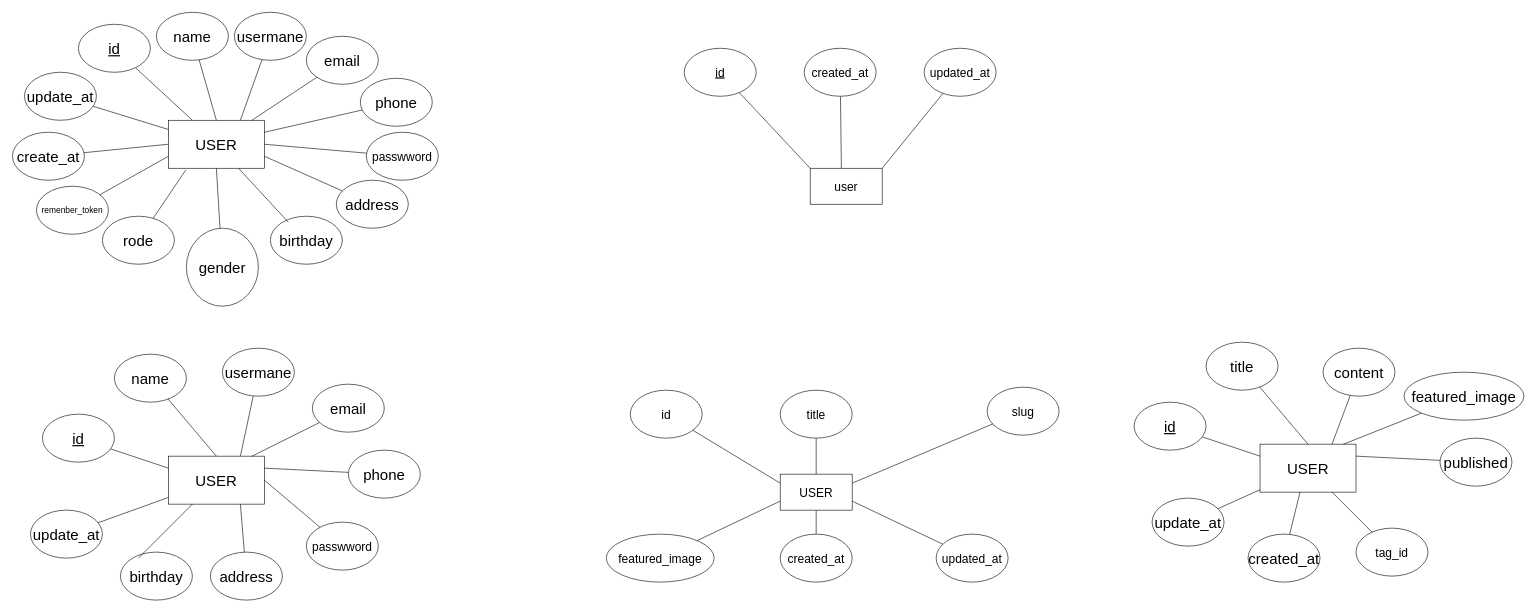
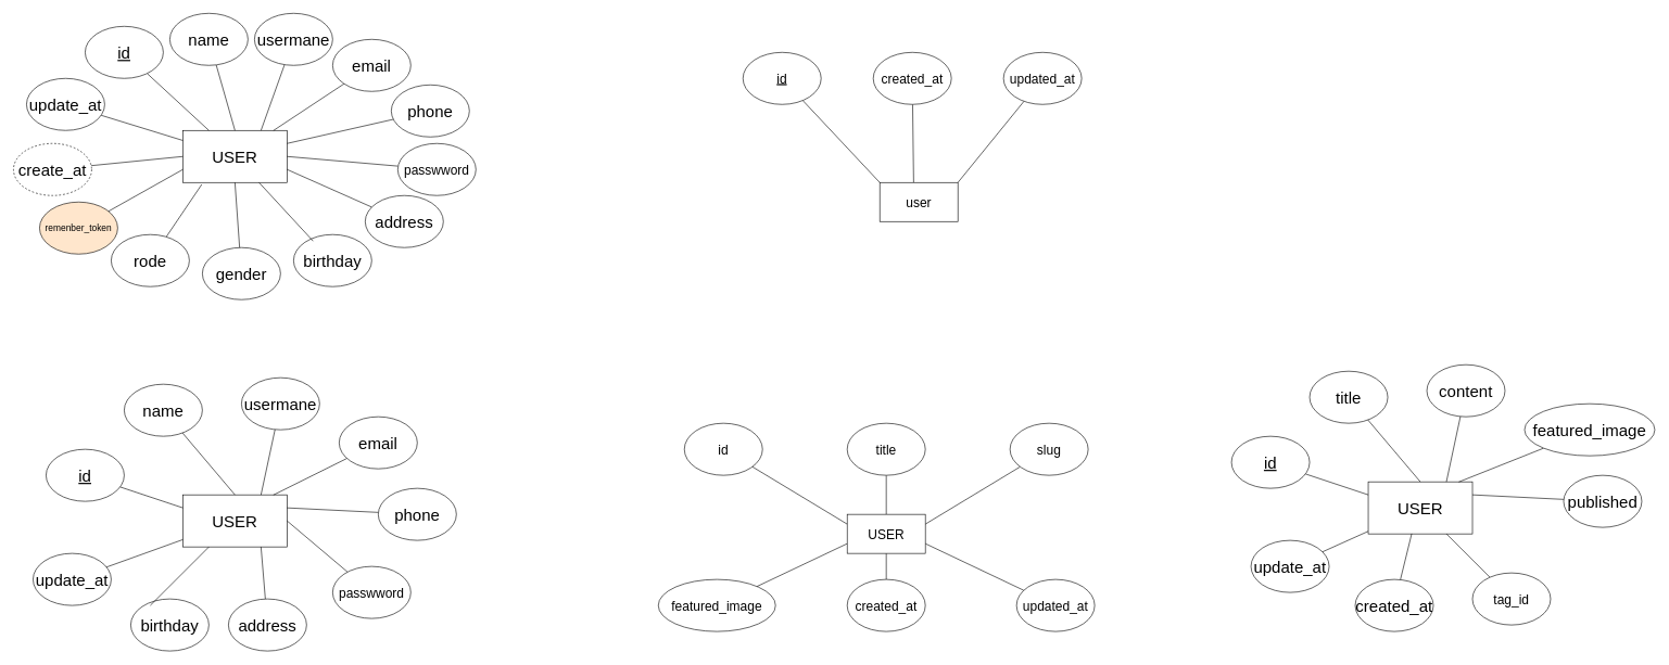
  <mxCell id="0" />
  <mxCell id="1" parent="0" />
  <mxCell id="2" value="USER" style="rounded=0;whiteSpace=wrap;html=1;fontSize=25;" vertex="1" parent="1"><mxGeometry x="280" y="200" width="160" height="80" as="geometry" /></mxCell>
  <mxCell id="3" style="edgeStyle=none;rounded=0;orthogonalLoop=1;jettySize=auto;html=1;entryX=0;entryY=0.75;entryDx=0;entryDy=0;endArrow=none;endFill=0;fontSize=25;" edge="1" parent="1" source="4" target="2"><mxGeometry relative="1" as="geometry" /></mxCell>
- <mxCell id="4" value="remenber_token" style="ellipse;html=1;fontSize=14;whiteSpace=wrap;" vertex="1" parent="1"><mxGeometry x="60" y="310" width="120" height="80" as="geometry" /></mxCell>
+ <mxCell id="4" value="remenber_token" style="ellipse;html=1;fontSize=14;whiteSpace=wrap;fillColor=#ffe6cc;" vertex="1" parent="1"><mxGeometry x="60" y="310" width="120" height="80" as="geometry" /></mxCell>
  <mxCell id="5" style="edgeStyle=none;rounded=0;orthogonalLoop=1;jettySize=auto;html=1;endArrow=none;endFill=0;fontSize=25;" edge="1" parent="1" source="6" target="2"><mxGeometry relative="1" as="geometry" /></mxCell>
  <mxCell id="6" value="update_at" style="ellipse;whiteSpace=wrap;html=1;fontSize=25;" vertex="1" parent="1"><mxGeometry x="40" y="120" width="120" height="80" as="geometry" /></mxCell>
  <mxCell id="7" style="edgeStyle=none;rounded=0;orthogonalLoop=1;jettySize=auto;html=1;entryX=1;entryY=0.25;entryDx=0;entryDy=0;endArrow=none;endFill=0;fontSize=25;" edge="1" parent="1" source="8" target="2"><mxGeometry relative="1" as="geometry" /></mxCell>
  <mxCell id="8" value="phone" style="ellipse;whiteSpace=wrap;html=1;fontSize=25;" vertex="1" parent="1"><mxGeometry x="600" y="130" width="120" height="80" as="geometry" /></mxCell>
  <mxCell id="9" style="edgeStyle=none;rounded=0;orthogonalLoop=1;jettySize=auto;html=1;entryX=0.25;entryY=0;entryDx=0;entryDy=0;endArrow=none;endFill=0;fontSize=25;" edge="1" parent="1" source="10" target="2"><mxGeometry relative="1" as="geometry" /></mxCell>
  <mxCell id="10" value="id" style="ellipse;whiteSpace=wrap;html=1;fontSize=25;fontStyle=4" vertex="1" parent="1"><mxGeometry x="130" y="40" width="120" height="80" as="geometry" /></mxCell>
  <mxCell id="11" style="edgeStyle=none;rounded=0;orthogonalLoop=1;jettySize=auto;html=1;entryX=0;entryY=0.5;entryDx=0;entryDy=0;endArrow=none;endFill=0;fontSize=25;" edge="1" parent="1" source="12" target="2"><mxGeometry relative="1" as="geometry" /></mxCell>
- <mxCell id="12" value="create_at" style="ellipse;whiteSpace=wrap;html=1;fontSize=25;" vertex="1" parent="1"><mxGeometry x="20" y="220" width="120" height="80" as="geometry" /></mxCell>
+ <mxCell id="12" value="create_at" style="ellipse;whiteSpace=wrap;html=1;fontSize=25;dashed=1;" vertex="1" parent="1"><mxGeometry x="20" y="220" width="120" height="80" as="geometry" /></mxCell>
  <mxCell id="13" style="edgeStyle=none;rounded=0;orthogonalLoop=1;jettySize=auto;html=1;entryX=0.5;entryY=0;entryDx=0;entryDy=0;endArrow=none;endFill=0;fontSize=25;" edge="1" parent="1" source="14" target="2"><mxGeometry relative="1" as="geometry" /></mxCell>
  <mxCell id="14" value="name" style="ellipse;whiteSpace=wrap;html=1;fontSize=25;" vertex="1" parent="1"><mxGeometry x="260" y="20" width="120" height="80" as="geometry" /></mxCell>
  <mxCell id="15" style="edgeStyle=none;rounded=0;orthogonalLoop=1;jettySize=auto;html=1;entryX=0.75;entryY=0;entryDx=0;entryDy=0;endArrow=none;endFill=0;fontSize=25;" edge="1" parent="1" source="16" target="2"><mxGeometry relative="1" as="geometry" /></mxCell>
  <mxCell id="16" value="usermane" style="ellipse;whiteSpace=wrap;html=1;fontSize=25;" vertex="1" parent="1"><mxGeometry x="390" y="20" width="120" height="80" as="geometry" /></mxCell>
  <mxCell id="17" style="edgeStyle=none;rounded=0;orthogonalLoop=1;jettySize=auto;html=1;entryX=0.181;entryY=1.038;entryDx=0;entryDy=0;entryPerimeter=0;endArrow=none;endFill=0;fontSize=25;" edge="1" parent="1" source="18" target="2"><mxGeometry relative="1" as="geometry" /></mxCell>
  <mxCell id="18" value="rode" style="ellipse;whiteSpace=wrap;html=1;fontSize=25;" vertex="1" parent="1"><mxGeometry x="170" y="360" width="120" height="80" as="geometry" /></mxCell>
  <mxCell id="19" style="edgeStyle=none;rounded=0;orthogonalLoop=1;jettySize=auto;html=1;endArrow=none;endFill=0;fontSize=25;entryX=0.5;entryY=1;entryDx=0;entryDy=0;" edge="1" parent="1" source="20" target="2"><mxGeometry relative="1" as="geometry"><mxPoint x="360" y="290" as="targetPoint" /></mxGeometry></mxCell>
- <mxCell id="20" value="gender" style="ellipse;whiteSpace=wrap;html=1;fontSize=25;" vertex="1" parent="1"><mxGeometry x="310" y="380" width="120" height="130" as="geometry" /></mxCell>
+ <mxCell id="20" value="gender" style="ellipse;whiteSpace=wrap;html=1;fontSize=25;" vertex="1" parent="1"><mxGeometry x="310" y="380" width="120" height="80" as="geometry" /></mxCell>
  <mxCell id="21" value="birthday" style="ellipse;whiteSpace=wrap;html=1;fontSize=25;" vertex="1" parent="1"><mxGeometry x="450" y="360" width="120" height="80" as="geometry" /></mxCell>
  <mxCell id="22" style="rounded=0;orthogonalLoop=1;jettySize=auto;html=1;entryX=1;entryY=0.75;entryDx=0;entryDy=0;fontSize=25;endArrow=none;endFill=0;" edge="1" parent="1" source="23" target="2"><mxGeometry relative="1" as="geometry" /></mxCell>
  <mxCell id="23" value="address" style="ellipse;whiteSpace=wrap;html=1;fontSize=25;" vertex="1" parent="1"><mxGeometry x="560" y="300" width="120" height="80" as="geometry" /></mxCell>
  <mxCell id="24" style="edgeStyle=none;rounded=0;orthogonalLoop=1;jettySize=auto;html=1;entryX=1;entryY=0.5;entryDx=0;entryDy=0;endArrow=none;endFill=0;fontSize=25;" edge="1" parent="1" source="25" target="2"><mxGeometry relative="1" as="geometry" /></mxCell>
  <mxCell id="25" value="passwword" style="ellipse;whiteSpace=wrap;html=1;fontSize=20;" vertex="1" parent="1"><mxGeometry x="610" y="220" width="120" height="80" as="geometry" /></mxCell>
  <mxCell id="26" style="edgeStyle=none;rounded=0;orthogonalLoop=1;jettySize=auto;html=1;entryX=0.869;entryY=0.002;entryDx=0;entryDy=0;entryPerimeter=0;endArrow=none;endFill=0;fontSize=25;" edge="1" parent="1" source="27" target="2"><mxGeometry relative="1" as="geometry" /></mxCell>
  <mxCell id="27" value="email" style="ellipse;whiteSpace=wrap;html=1;fontSize=25;" vertex="1" parent="1"><mxGeometry x="510" y="60" width="120" height="80" as="geometry" /></mxCell>
  <mxCell id="28" value="" style="endArrow=none;html=1;fontSize=25;entryX=0.25;entryY=0.125;entryDx=0;entryDy=0;entryPerimeter=0;" edge="1" parent="1" source="2" target="21"><mxGeometry width="50" height="50" relative="1" as="geometry"><mxPoint x="480" y="390" as="sourcePoint" /><mxPoint x="500" y="380" as="targetPoint" /></mxGeometry></mxCell>
  <mxCell id="29" value="USER" style="rounded=0;whiteSpace=wrap;html=1;fontSize=25;" vertex="1" parent="1"><mxGeometry x="280" y="760" width="160" height="80" as="geometry" /></mxCell>
  <mxCell id="30" style="edgeStyle=none;rounded=0;orthogonalLoop=1;jettySize=auto;html=1;endArrow=none;endFill=0;fontSize=25;" edge="1" source="31" target="29" parent="1"><mxGeometry relative="1" as="geometry" /></mxCell>
  <mxCell id="31" value="update_at" style="ellipse;whiteSpace=wrap;html=1;fontSize=25;" vertex="1" parent="1"><mxGeometry x="50" y="850" width="120" height="80" as="geometry" /></mxCell>
  <mxCell id="32" style="edgeStyle=none;rounded=0;orthogonalLoop=1;jettySize=auto;html=1;entryX=1;entryY=0.25;entryDx=0;entryDy=0;endArrow=none;endFill=0;fontSize=25;" edge="1" source="33" target="29" parent="1"><mxGeometry relative="1" as="geometry" /></mxCell>
  <mxCell id="33" value="phone" style="ellipse;whiteSpace=wrap;html=1;fontSize=25;" vertex="1" parent="1"><mxGeometry x="580" y="750" width="120" height="80" as="geometry" /></mxCell>
  <mxCell id="34" style="edgeStyle=none;rounded=0;orthogonalLoop=1;jettySize=auto;html=1;entryX=0;entryY=0.25;entryDx=0;entryDy=0;endArrow=none;endFill=0;fontSize=25;" edge="1" source="35" target="29" parent="1"><mxGeometry relative="1" as="geometry" /></mxCell>
  <mxCell id="35" value="id" style="ellipse;whiteSpace=wrap;html=1;fontSize=25;fontStyle=4" vertex="1" parent="1"><mxGeometry x="70" y="690" width="120" height="80" as="geometry" /></mxCell>
  <mxCell id="36" style="edgeStyle=none;rounded=0;orthogonalLoop=1;jettySize=auto;html=1;entryX=0.5;entryY=0;entryDx=0;entryDy=0;endArrow=none;endFill=0;fontSize=25;" edge="1" source="37" target="29" parent="1"><mxGeometry relative="1" as="geometry" /></mxCell>
  <mxCell id="37" value="name" style="ellipse;whiteSpace=wrap;html=1;fontSize=25;" vertex="1" parent="1"><mxGeometry x="190" y="590" width="120" height="80" as="geometry" /></mxCell>
  <mxCell id="38" style="edgeStyle=none;rounded=0;orthogonalLoop=1;jettySize=auto;html=1;entryX=0.75;entryY=0;entryDx=0;entryDy=0;endArrow=none;endFill=0;fontSize=25;" edge="1" source="39" target="29" parent="1"><mxGeometry relative="1" as="geometry" /></mxCell>
  <mxCell id="39" value="usermane" style="ellipse;whiteSpace=wrap;html=1;fontSize=25;" vertex="1" parent="1"><mxGeometry x="370" y="580" width="120" height="80" as="geometry" /></mxCell>
  <mxCell id="40" value="birthday" style="ellipse;whiteSpace=wrap;html=1;fontSize=25;" vertex="1" parent="1"><mxGeometry x="200" y="920" width="120" height="80" as="geometry" /></mxCell>
  <mxCell id="41" style="rounded=0;orthogonalLoop=1;jettySize=auto;html=1;entryX=0.75;entryY=1;entryDx=0;entryDy=0;fontSize=25;endArrow=none;endFill=0;" edge="1" source="42" target="29" parent="1"><mxGeometry relative="1" as="geometry" /></mxCell>
  <mxCell id="42" value="address" style="ellipse;whiteSpace=wrap;html=1;fontSize=25;" vertex="1" parent="1"><mxGeometry x="350" y="920" width="120" height="80" as="geometry" /></mxCell>
  <mxCell id="43" style="edgeStyle=none;rounded=0;orthogonalLoop=1;jettySize=auto;html=1;entryX=1;entryY=0.5;entryDx=0;entryDy=0;endArrow=none;endFill=0;fontSize=25;" edge="1" source="44" target="29" parent="1"><mxGeometry relative="1" as="geometry" /></mxCell>
  <mxCell id="44" value="passwword" style="ellipse;whiteSpace=wrap;html=1;fontSize=20;" vertex="1" parent="1"><mxGeometry x="510" y="870" width="120" height="80" as="geometry" /></mxCell>
  <mxCell id="45" style="edgeStyle=none;rounded=0;orthogonalLoop=1;jettySize=auto;html=1;entryX=0.869;entryY=0.002;entryDx=0;entryDy=0;entryPerimeter=0;endArrow=none;endFill=0;fontSize=25;" edge="1" source="46" target="29" parent="1"><mxGeometry relative="1" as="geometry" /></mxCell>
  <mxCell id="46" value="email" style="ellipse;whiteSpace=wrap;html=1;fontSize=25;" vertex="1" parent="1"><mxGeometry x="520" y="640" width="120" height="80" as="geometry" /></mxCell>
  <mxCell id="47" value="" style="endArrow=none;html=1;fontSize=25;entryX=0.25;entryY=0.125;entryDx=0;entryDy=0;entryPerimeter=0;" edge="1" source="29" target="40" parent="1"><mxGeometry width="50" height="50" relative="1" as="geometry"><mxPoint x="480" y="950" as="sourcePoint" /><mxPoint x="500" y="940" as="targetPoint" /></mxGeometry></mxCell>
  <mxCell id="48" style="edgeStyle=none;rounded=0;orthogonalLoop=1;jettySize=auto;html=1;endArrow=none;endFill=0;fontSize=20;" edge="1" parent="1" source="49"><mxGeometry relative="1" as="geometry"><mxPoint x="1402" y="280" as="targetPoint" /></mxGeometry></mxCell>
  <mxCell id="49" value="created_at" style="ellipse;whiteSpace=wrap;html=1;fontSize=20;" vertex="1" parent="1"><mxGeometry x="1340" y="80" width="120" height="80" as="geometry" /></mxCell>
  <mxCell id="50" style="edgeStyle=none;rounded=0;orthogonalLoop=1;jettySize=auto;html=1;entryX=1;entryY=0;entryDx=0;entryDy=0;endArrow=none;endFill=0;fontSize=20;" edge="1" parent="1" source="51" target="54"><mxGeometry relative="1" as="geometry" /></mxCell>
  <mxCell id="51" value="updated_at" style="ellipse;whiteSpace=wrap;html=1;fontSize=20;" vertex="1" parent="1"><mxGeometry x="1540" y="80" width="120" height="80" as="geometry" /></mxCell>
  <mxCell id="52" style="edgeStyle=none;rounded=0;orthogonalLoop=1;jettySize=auto;html=1;endArrow=none;endFill=0;fontSize=20;entryX=0;entryY=0;entryDx=0;entryDy=0;" edge="1" parent="1" source="53" target="54"><mxGeometry relative="1" as="geometry"><mxPoint x="1340" y="290" as="targetPoint" /></mxGeometry></mxCell>
  <mxCell id="53" value="id" style="ellipse;whiteSpace=wrap;html=1;fontSize=20;fontStyle=4" vertex="1" parent="1"><mxGeometry x="1140" y="80" width="120" height="80" as="geometry" /></mxCell>
  <mxCell id="54" value="user" style="rounded=0;whiteSpace=wrap;html=1;fontSize=20;" vertex="1" parent="1"><mxGeometry x="1350" y="280" width="120" height="60" as="geometry" /></mxCell>
  <mxCell id="55" style="edgeStyle=none;rounded=0;orthogonalLoop=1;jettySize=auto;html=1;entryX=1;entryY=0.75;entryDx=0;entryDy=0;endArrow=none;endFill=0;fontSize=20;" edge="1" parent="1" source="56" target="67"><mxGeometry relative="1" as="geometry" /></mxCell>
  <mxCell id="56" value="updated_at" style="ellipse;whiteSpace=wrap;html=1;fontSize=20;" vertex="1" parent="1"><mxGeometry x="1560" y="890" width="120" height="80" as="geometry" /></mxCell>
  <mxCell id="57" style="edgeStyle=none;rounded=0;orthogonalLoop=1;jettySize=auto;html=1;entryX=0.5;entryY=1;entryDx=0;entryDy=0;endArrow=none;endFill=0;fontSize=20;" edge="1" parent="1" source="58" target="67"><mxGeometry relative="1" as="geometry" /></mxCell>
  <mxCell id="58" value="created_at" style="ellipse;whiteSpace=wrap;html=1;fontSize=20;" vertex="1" parent="1"><mxGeometry x="1300" y="890" width="120" height="80" as="geometry" /></mxCell>
  <mxCell id="59" style="edgeStyle=none;rounded=0;orthogonalLoop=1;jettySize=auto;html=1;entryX=0;entryY=0.75;entryDx=0;entryDy=0;endArrow=none;endFill=0;fontSize=20;" edge="1" parent="1" source="60" target="67"><mxGeometry relative="1" as="geometry" /></mxCell>
  <mxCell id="60" value="featured_image" style="ellipse;whiteSpace=wrap;html=1;fontSize=20;" vertex="1" parent="1"><mxGeometry x="1010" y="890" width="180" height="80" as="geometry" /></mxCell>
  <mxCell id="61" style="edgeStyle=none;rounded=0;orthogonalLoop=1;jettySize=auto;html=1;entryX=1;entryY=0.25;entryDx=0;entryDy=0;endArrow=none;endFill=0;fontSize=20;" edge="1" parent="1" source="62" target="67"><mxGeometry relative="1" as="geometry" /></mxCell>
- <mxCell id="62" value="slug" style="ellipse;whiteSpace=wrap;html=1;fontSize=20;" vertex="1" parent="1"><mxGeometry x="1645" y="645" width="120" height="80" as="geometry" /></mxCell>
+ <mxCell id="62" value="slug" style="ellipse;whiteSpace=wrap;html=1;fontSize=20;" vertex="1" parent="1"><mxGeometry x="1550" y="650" width="120" height="80" as="geometry" /></mxCell>
  <mxCell id="63" style="edgeStyle=none;rounded=0;orthogonalLoop=1;jettySize=auto;html=1;entryX=0.5;entryY=0;entryDx=0;entryDy=0;endArrow=none;endFill=0;fontSize=20;" edge="1" parent="1" source="64" target="67"><mxGeometry relative="1" as="geometry" /></mxCell>
  <mxCell id="64" value="title" style="ellipse;whiteSpace=wrap;html=1;fontSize=20;" vertex="1" parent="1"><mxGeometry x="1300" y="650" width="120" height="80" as="geometry" /></mxCell>
  <mxCell id="65" style="edgeStyle=none;rounded=0;orthogonalLoop=1;jettySize=auto;html=1;entryX=0;entryY=0.25;entryDx=0;entryDy=0;endArrow=none;endFill=0;fontSize=20;" edge="1" parent="1" source="66" target="67"><mxGeometry relative="1" as="geometry" /></mxCell>
  <mxCell id="66" value="id" style="ellipse;whiteSpace=wrap;html=1;fontSize=20;" vertex="1" parent="1"><mxGeometry x="1050" y="650" width="120" height="80" as="geometry" /></mxCell>
  <mxCell id="67" value="USER" style="rounded=0;whiteSpace=wrap;html=1;fontSize=20;" vertex="1" parent="1"><mxGeometry x="1300" y="790" width="120" height="60" as="geometry" /></mxCell>
  <mxCell id="68" value="USER" style="rounded=0;whiteSpace=wrap;html=1;fontSize=25;" vertex="1" parent="1"><mxGeometry x="2100" y="740" width="160" height="80" as="geometry" /></mxCell>
  <mxCell id="69" style="edgeStyle=none;rounded=0;orthogonalLoop=1;jettySize=auto;html=1;endArrow=none;endFill=0;fontSize=25;" edge="1" source="70" target="68" parent="1"><mxGeometry relative="1" as="geometry" /></mxCell>
  <mxCell id="70" value="update_at" style="ellipse;whiteSpace=wrap;html=1;fontSize=25;" vertex="1" parent="1"><mxGeometry x="1920" y="830" width="120" height="80" as="geometry" /></mxCell>
  <mxCell id="71" style="edgeStyle=none;rounded=0;orthogonalLoop=1;jettySize=auto;html=1;entryX=1;entryY=0.25;entryDx=0;entryDy=0;endArrow=none;endFill=0;fontSize=25;" edge="1" source="72" target="68" parent="1"><mxGeometry relative="1" as="geometry" /></mxCell>
  <mxCell id="72" value="published" style="ellipse;whiteSpace=wrap;html=1;fontSize=25;" vertex="1" parent="1"><mxGeometry x="2400" y="730" width="120" height="80" as="geometry" /></mxCell>
  <mxCell id="73" style="edgeStyle=none;rounded=0;orthogonalLoop=1;jettySize=auto;html=1;entryX=0;entryY=0.25;entryDx=0;entryDy=0;endArrow=none;endFill=0;fontSize=25;" edge="1" source="74" target="68" parent="1"><mxGeometry relative="1" as="geometry" /></mxCell>
  <mxCell id="74" value="id" style="ellipse;whiteSpace=wrap;html=1;fontSize=25;fontStyle=4" vertex="1" parent="1"><mxGeometry x="1890" y="670" width="120" height="80" as="geometry" /></mxCell>
  <mxCell id="75" style="edgeStyle=none;rounded=0;orthogonalLoop=1;jettySize=auto;html=1;entryX=0.5;entryY=0;entryDx=0;entryDy=0;endArrow=none;endFill=0;fontSize=25;" edge="1" source="76" target="68" parent="1"><mxGeometry relative="1" as="geometry" /></mxCell>
  <mxCell id="76" value="title" style="ellipse;whiteSpace=wrap;html=1;fontSize=25;" vertex="1" parent="1"><mxGeometry x="2010" y="570" width="120" height="80" as="geometry" /></mxCell>
  <mxCell id="77" style="edgeStyle=none;rounded=0;orthogonalLoop=1;jettySize=auto;html=1;entryX=0.75;entryY=0;entryDx=0;entryDy=0;endArrow=none;endFill=0;fontSize=25;" edge="1" source="78" target="68" parent="1"><mxGeometry relative="1" as="geometry" /></mxCell>
- <mxCell id="78" value="content" style="ellipse;whiteSpace=wrap;html=1;fontSize=25;" vertex="1" parent="1"><mxGeometry x="2205" y="580" width="120" height="80" as="geometry" /></mxCell>
+ <mxCell id="78" value="content" style="ellipse;whiteSpace=wrap;html=1;fontSize=25;" vertex="1" parent="1"><mxGeometry x="2190" y="560" width="120" height="80" as="geometry" /></mxCell>
  <mxCell id="79" style="rounded=0;orthogonalLoop=1;jettySize=auto;html=1;entryX=0.417;entryY=0.996;entryDx=0;entryDy=0;fontSize=25;endArrow=none;endFill=0;entryPerimeter=0;" edge="1" source="80" target="68" parent="1"><mxGeometry relative="1" as="geometry" /></mxCell>
  <mxCell id="80" value="created_at" style="ellipse;whiteSpace=wrap;html=1;fontSize=25;" vertex="1" parent="1"><mxGeometry x="2080" y="890" width="120" height="80" as="geometry" /></mxCell>
  <mxCell id="81" style="edgeStyle=none;rounded=0;orthogonalLoop=1;jettySize=auto;html=1;endArrow=none;endFill=0;fontSize=25;" edge="1" source="82" target="68" parent="1"><mxGeometry relative="1" as="geometry" /></mxCell>
  <mxCell id="82" value="tag_id" style="ellipse;whiteSpace=wrap;html=1;fontSize=20;" vertex="1" parent="1"><mxGeometry x="2260" y="880" width="120" height="80" as="geometry" /></mxCell>
  <mxCell id="83" style="edgeStyle=none;rounded=0;orthogonalLoop=1;jettySize=auto;html=1;entryX=0.869;entryY=0.002;entryDx=0;entryDy=0;entryPerimeter=0;endArrow=none;endFill=0;fontSize=25;" edge="1" source="84" target="68" parent="1"><mxGeometry relative="1" as="geometry" /></mxCell>
  <mxCell id="84" value="featured_image" style="ellipse;whiteSpace=wrap;html=1;fontSize=25;" vertex="1" parent="1"><mxGeometry x="2340" y="620" width="200" height="80" as="geometry" /></mxCell>
